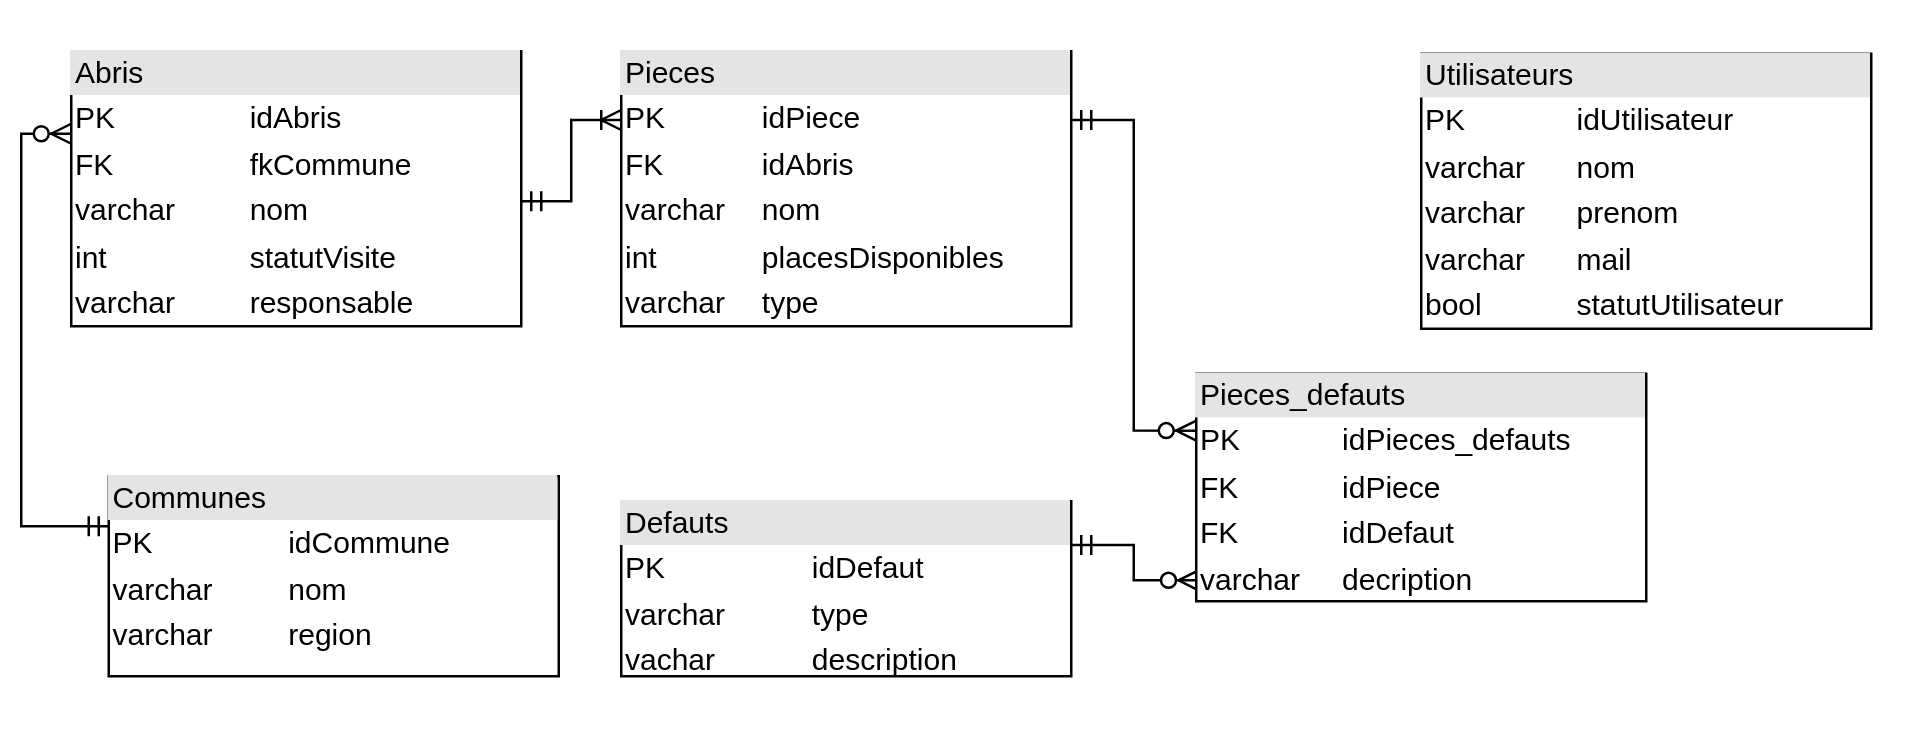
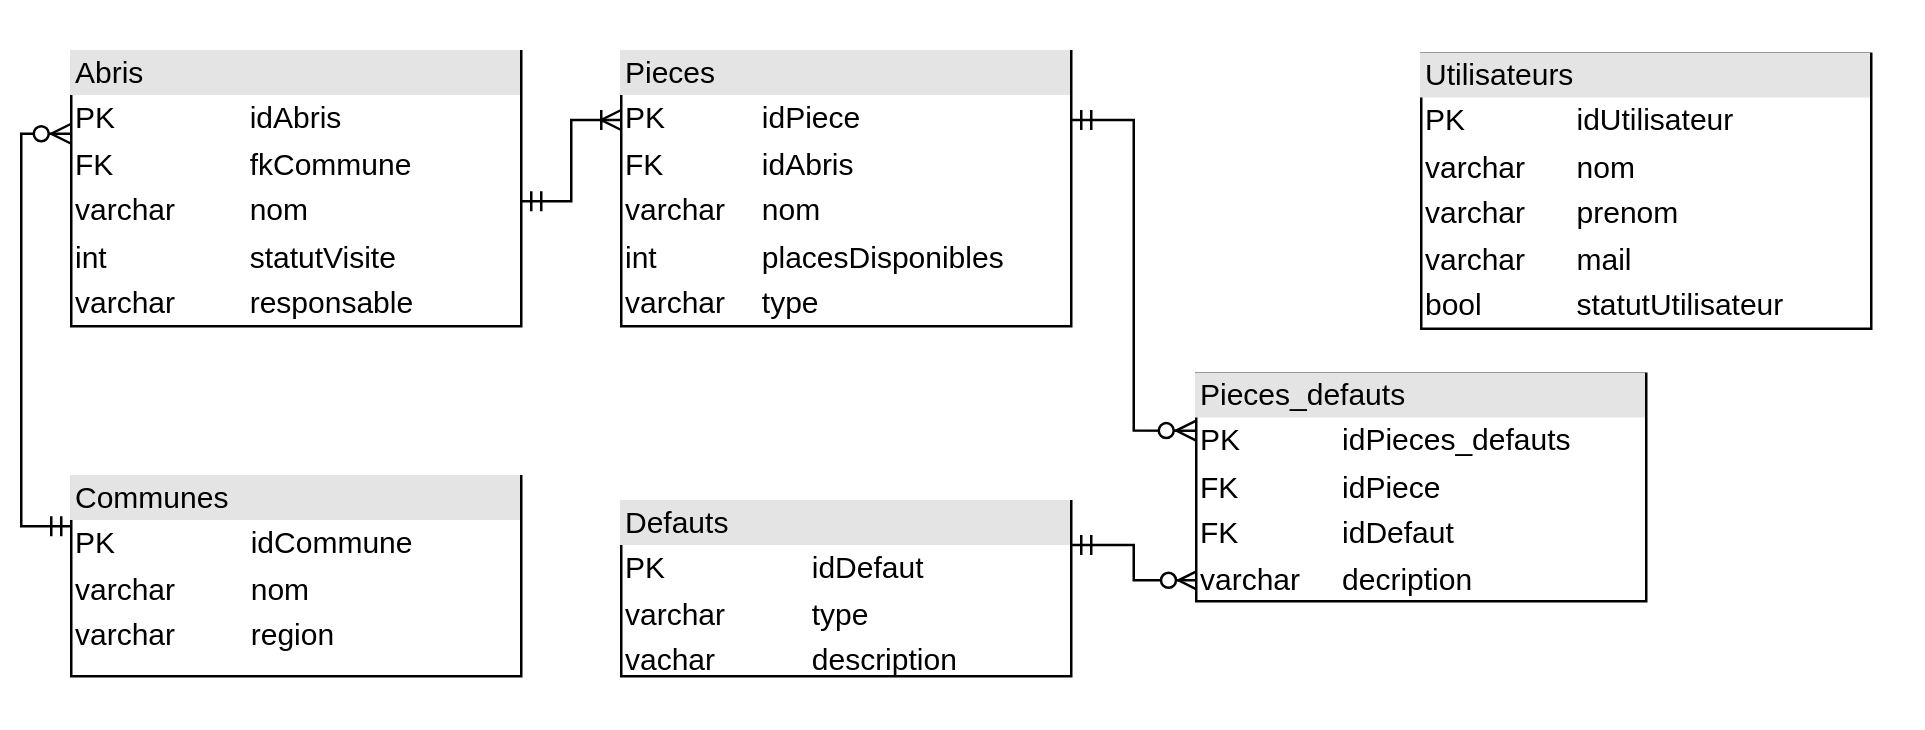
  <mxCell id="0" />
  <mxCell id="1" parent="0" />
  <mxCell id="2" style="edgeStyle=orthogonalEdgeStyle;rounded=0;orthogonalLoop=1;jettySize=auto;html=1;exitX=0;exitY=0.3;exitDx=0;exitDy=0;entryX=0;entryY=0.25;entryDx=0;entryDy=0;endArrow=ERmandOne;endFill=0;startArrow=ERzeroToMany;startFill=1;exitPerimeter=0;" parent="1" source="3" target="4" edge="1"><mxGeometry relative="1" as="geometry" /></mxCell>
  <mxCell id="3" value="&lt;div style=&quot;box-sizing: border-box ; width: 100% ; background: #e4e4e4 ; padding: 2px&quot;&gt;Abris&lt;/div&gt;&lt;table style=&quot;width: 100% ; font-size: 1em&quot; cellpadding=&quot;2&quot; cellspacing=&quot;0&quot;&gt;&lt;tbody&gt;&lt;tr&gt;&lt;td&gt;PK&lt;/td&gt;&lt;td&gt;idAbris&lt;/td&gt;&lt;/tr&gt;&lt;tr&gt;&lt;td&gt;FK&lt;/td&gt;&lt;td&gt;fkCommune&lt;br&gt;&lt;/td&gt;&lt;/tr&gt;&lt;tr&gt;&lt;td&gt;varchar&lt;/td&gt;&lt;td&gt;nom&lt;br&gt;&lt;/td&gt;&lt;/tr&gt;&lt;tr&gt;&lt;td&gt;int&lt;/td&gt;&lt;td&gt;statutVisite&lt;/td&gt;&lt;/tr&gt;&lt;tr&gt;&lt;td&gt;varchar&lt;/td&gt;&lt;td&gt;responsable&lt;/td&gt;&lt;/tr&gt;&lt;/tbody&gt;&lt;/table&gt;" style="verticalAlign=top;align=left;overflow=fill;html=1;" parent="1" vertex="1"><mxGeometry x="20" y="20" width="180" height="110" as="geometry" /></mxCell>
- <mxCell id="4" value="&lt;div style=&quot;box-sizing: border-box ; width: 100% ; background: #e4e4e4 ; padding: 2px&quot;&gt;Communes&lt;/div&gt;&lt;table style=&quot;width: 100% ; font-size: 1em&quot; cellpadding=&quot;2&quot; cellspacing=&quot;0&quot;&gt;&lt;tbody&gt;&lt;tr&gt;&lt;td&gt;PK&lt;/td&gt;&lt;td&gt;idCommune&lt;/td&gt;&lt;/tr&gt;&lt;tr&gt;&lt;td&gt;varchar&lt;/td&gt;&lt;td&gt;nom&lt;/td&gt;&lt;/tr&gt;&lt;tr&gt;&lt;td&gt;varchar&lt;/td&gt;&lt;td&gt;region&lt;/td&gt;&lt;/tr&gt;&lt;/tbody&gt;&lt;/table&gt;" style="verticalAlign=top;align=left;overflow=fill;html=1;" parent="1" vertex="1"><mxGeometry x="35" y="190" width="180" height="80" as="geometry" /></mxCell>
+ <mxCell id="4" value="&lt;div style=&quot;box-sizing: border-box ; width: 100% ; background: #e4e4e4 ; padding: 2px&quot;&gt;Communes&lt;/div&gt;&lt;table style=&quot;width: 100% ; font-size: 1em&quot; cellpadding=&quot;2&quot; cellspacing=&quot;0&quot;&gt;&lt;tbody&gt;&lt;tr&gt;&lt;td&gt;PK&lt;/td&gt;&lt;td&gt;idCommune&lt;/td&gt;&lt;/tr&gt;&lt;tr&gt;&lt;td&gt;varchar&lt;/td&gt;&lt;td&gt;nom&lt;/td&gt;&lt;/tr&gt;&lt;tr&gt;&lt;td&gt;varchar&lt;/td&gt;&lt;td&gt;region&lt;/td&gt;&lt;/tr&gt;&lt;/tbody&gt;&lt;/table&gt;" style="verticalAlign=top;align=left;overflow=fill;html=1;" parent="1" vertex="1"><mxGeometry x="20" y="190" width="180" height="80" as="geometry" /></mxCell>
  <mxCell id="5" style="edgeStyle=orthogonalEdgeStyle;rounded=0;orthogonalLoop=1;jettySize=auto;html=1;exitX=0;exitY=0.25;exitDx=0;exitDy=0;startArrow=ERoneToMany;startFill=0;endArrow=ERmandOne;endFill=0;" parent="1" source="6" edge="1"><mxGeometry relative="1" as="geometry"><mxPoint x="200" y="80" as="targetPoint" /><Array as="points"><mxPoint x="220" y="48" /><mxPoint x="220" y="80" /></Array></mxGeometry></mxCell>
  <mxCell id="6" value="&lt;div style=&quot;box-sizing: border-box ; width: 100% ; background: #e4e4e4 ; padding: 2px&quot;&gt;Pieces&lt;/div&gt;&lt;table style=&quot;width: 100% ; font-size: 1em&quot; cellpadding=&quot;2&quot; cellspacing=&quot;0&quot;&gt;&lt;tbody&gt;&lt;tr&gt;&lt;td&gt;PK&lt;/td&gt;&lt;td&gt;idPiece&lt;/td&gt;&lt;/tr&gt;&lt;tr&gt;&lt;td&gt;FK&lt;/td&gt;&lt;td&gt;idAbris&lt;/td&gt;&lt;/tr&gt;&lt;tr&gt;&lt;td&gt;varchar&lt;/td&gt;&lt;td&gt;nom&lt;/td&gt;&lt;/tr&gt;&lt;tr&gt;&lt;td&gt;int&lt;/td&gt;&lt;td&gt;placesDisponibles&lt;/td&gt;&lt;/tr&gt;&lt;tr&gt;&lt;td&gt;varchar&lt;/td&gt;&lt;td&gt;type&lt;/td&gt;&lt;/tr&gt;&lt;/tbody&gt;&lt;/table&gt;" style="verticalAlign=top;align=left;overflow=fill;html=1;" parent="1" vertex="1"><mxGeometry x="240" y="20" width="180" height="110" as="geometry" /></mxCell>
  <mxCell id="7" style="edgeStyle=orthogonalEdgeStyle;rounded=0;orthogonalLoop=1;jettySize=auto;html=1;exitX=1;exitY=0.25;exitDx=0;exitDy=0;entryX=0.005;entryY=0.908;entryDx=0;entryDy=0;entryPerimeter=0;endArrow=ERzeroToMany;endFill=1;startArrow=ERmandOne;startFill=0;" parent="1" source="8" target="11" edge="1"><mxGeometry relative="1" as="geometry" /></mxCell>
  <mxCell id="8" value="&lt;div style=&quot;box-sizing: border-box ; width: 100% ; background: #e4e4e4 ; padding: 2px&quot;&gt;Defauts&lt;/div&gt;&lt;table style=&quot;width: 100% ; font-size: 1em&quot; cellpadding=&quot;2&quot; cellspacing=&quot;0&quot;&gt;&lt;tbody&gt;&lt;tr&gt;&lt;td&gt;PK&lt;/td&gt;&lt;td&gt;idDefaut&lt;/td&gt;&lt;/tr&gt;&lt;tr&gt;&lt;td&gt;varchar&lt;/td&gt;&lt;td&gt;type&lt;/td&gt;&lt;/tr&gt;&lt;tr&gt;&lt;td&gt;vachar&lt;/td&gt;&lt;td&gt;description&lt;/td&gt;&lt;/tr&gt;&lt;/tbody&gt;&lt;/table&gt;" style="verticalAlign=top;align=left;overflow=fill;html=1;" parent="1" vertex="1"><mxGeometry x="240" y="200" width="180" height="70" as="geometry" /></mxCell>
  <mxCell id="9" value="&lt;div style=&quot;box-sizing: border-box ; width: 100% ; background: #e4e4e4 ; padding: 2px&quot;&gt;Utilisateurs&lt;/div&gt;&lt;table style=&quot;width: 100% ; font-size: 1em&quot; cellpadding=&quot;2&quot; cellspacing=&quot;0&quot;&gt;&lt;tbody&gt;&lt;tr&gt;&lt;td&gt;PK&lt;/td&gt;&lt;td&gt;idUtilisateur&lt;/td&gt;&lt;/tr&gt;&lt;tr&gt;&lt;td&gt;varchar&lt;/td&gt;&lt;td&gt;nom&lt;/td&gt;&lt;/tr&gt;&lt;tr&gt;&lt;td&gt;varchar&lt;/td&gt;&lt;td&gt;prenom&lt;/td&gt;&lt;/tr&gt;&lt;tr&gt;&lt;td&gt;varchar&lt;/td&gt;&lt;td&gt;mail&lt;/td&gt;&lt;/tr&gt;&lt;tr&gt;&lt;td&gt;bool&lt;/td&gt;&lt;td&gt;statutUtilisateur&lt;/td&gt;&lt;/tr&gt;&lt;/tbody&gt;&lt;/table&gt;" style="verticalAlign=top;align=left;overflow=fill;html=1;" parent="1" vertex="1"><mxGeometry x="560" y="21" width="180" height="110" as="geometry" /></mxCell>
  <mxCell id="10" style="edgeStyle=orthogonalEdgeStyle;rounded=0;orthogonalLoop=1;jettySize=auto;html=1;exitX=0;exitY=0.25;exitDx=0;exitDy=0;entryX=1;entryY=0.25;entryDx=0;entryDy=0;startArrow=ERzeroToMany;startFill=1;endArrow=ERmandOne;endFill=0;" parent="1" source="11" target="6" edge="1"><mxGeometry relative="1" as="geometry" /></mxCell>
  <mxCell id="11" value="&lt;div style=&quot;box-sizing: border-box ; width: 100% ; background: #e4e4e4 ; padding: 2px&quot;&gt;Pieces_defauts&lt;/div&gt;&lt;table style=&quot;width: 100% ; font-size: 1em&quot; cellpadding=&quot;2&quot; cellspacing=&quot;0&quot;&gt;&lt;tbody&gt;&lt;tr&gt;&lt;td&gt;PK&lt;/td&gt;&lt;td&gt;idPieces_defauts&lt;/td&gt;&lt;/tr&gt;&lt;tr&gt;&lt;td&gt;FK&lt;/td&gt;&lt;td&gt;idPiece&lt;/td&gt;&lt;/tr&gt;&lt;tr&gt;&lt;td&gt;FK&lt;/td&gt;&lt;td&gt;idDefaut&lt;/td&gt;&lt;/tr&gt;&lt;tr&gt;&lt;td&gt;varchar&lt;/td&gt;&lt;td&gt;decription&lt;/td&gt;&lt;/tr&gt;&lt;/tbody&gt;&lt;/table&gt;" style="verticalAlign=top;align=left;overflow=fill;html=1;" parent="1" vertex="1"><mxGeometry x="470" y="149" width="180" height="91" as="geometry" /></mxCell>
